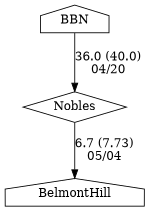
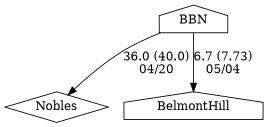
  digraph {
    node [shape=house]
    edge [random=random style=solid]
    Nobles [shape=diamond]
    BelmontHill
    BBN
-   Nobles -> BelmontHill [label="6.7 (7.73)\n05/04" weight=94]
+   BBN -> BelmontHill [label="6.7 (7.73)\n05/04" weight=94]
    BBN -> Nobles [label="36.0 (40.0)\n04/20" weight=64]
  }
